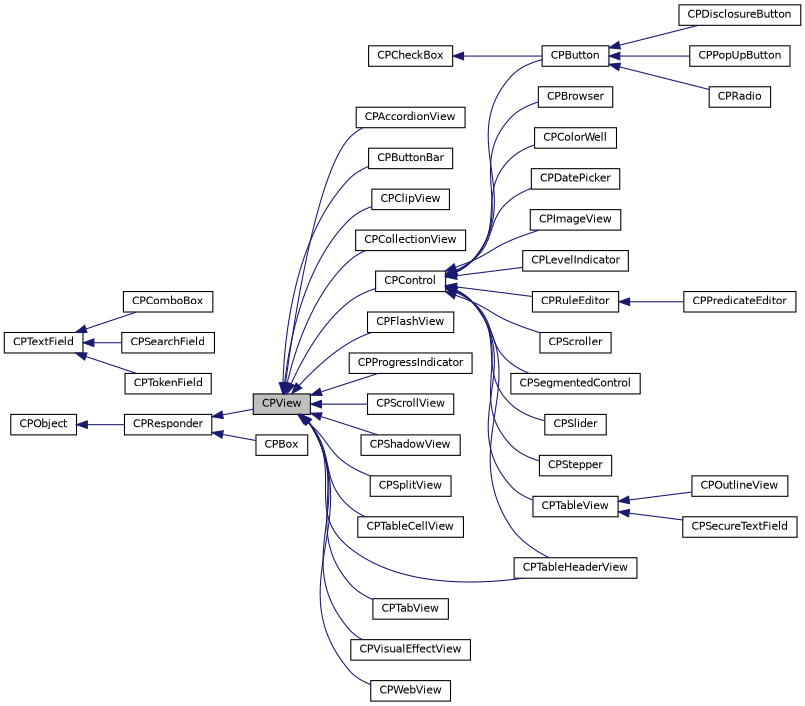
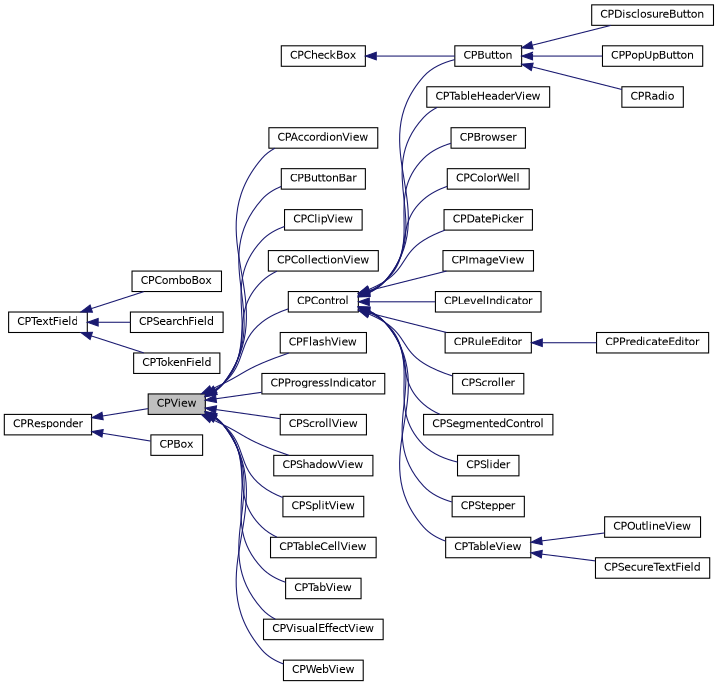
  digraph {
    rankdir=LR
    node [color=black fillcolor=white fontname=Helvetica fontsize=10 shape=record style=filled]
    edge [color=midnightblue dir=back fontname=Helvetica fontsize=10 labelfontname=Helvetica labelfontsize=10 style=solid]
    n1 [fillcolor=grey75 fontcolor=black height=0.2 label=CPView width=0.4]
    n2 [height=0.2 label=CPAccordionView width=0.4]
    n3 [height=0.2 label=CPButtonBar width=0.4]
    n4 [height=0.2 label=CPClipView width=0.4]
    n5 [height=0.2 label=CPCollectionView width=0.4]
    n6 [height=0.2 label=CPControl width=0.4]
    n7 [height=0.2 label=CPFlashView width=0.4]
    n8 [height=0.2 label=CPProgressIndicator width=0.4]
    n9 [height=0.2 label=CPScrollView width=0.4]
    n10 [height=0.2 label=CPShadowView width=0.4]
    n11 [height=0.2 label=CPSplitView width=0.4]
    n12 [height=0.2 label=CPTableCellView width=0.4]
    n13 [height=0.2 label=CPTableHeaderView width=0.4]
    n14 [height=0.2 label=CPTabView width=0.4]
    n15 [height=0.2 label=CPVisualEffectView width=0.4]
    n16 [height=0.2 label=CPWebView width=0.4]
    n17 [height=0.2 label=CPBox width=0.4]
    n18 [height=0.2 label=CPBrowser width=0.4]
    n19 [height=0.2 label=CPButton width=0.4]
    n20 [height=0.2 label=CPColorWell width=0.4]
    n21 [height=0.2 label=CPDatePicker width=0.4]
    n22 [height=0.2 label=CPImageView width=0.4]
    n23 [height=0.2 label=CPLevelIndicator width=0.4]
    n24 [height=0.2 label=CPRuleEditor width=0.4]
    n25 [height=0.2 label=CPScroller width=0.4]
    n26 [height=0.2 label=CPSegmentedControl width=0.4]
    n27 [height=0.2 label=CPSlider width=0.4]
    n28 [height=0.2 label=CPStepper width=0.4]
    n29 [height=0.2 label=CPTableView width=0.4]
    n30 [height=0.2 label=CPResponder width=0.4]
-   n31 [height=0.2 label=CPObject width=0.4]
    n32 [height=0.2 label=CPDisclosureButton width=0.4]
    n33 [height=0.2 label=CPPopUpButton width=0.4]
    n34 [height=0.2 label=CPRadio width=0.4]
    n35 [height=0.2 label=CPPredicateEditor width=0.4]
    n36 [height=0.2 label=CPOutlineView width=0.4]
    n37 [height=0.2 label=CPSecureTextField width=0.4]
    n38 [height=0.2 label=CPTextField width=0.4]
    n39 [height=0.2 label=CPComboBox width=0.4]
    n40 [height=0.2 label=CPSearchField width=0.4]
    n41 [height=0.2 label=CPTokenField width=0.4]
    n42 [height=0.2 label=CPCheckBox width=0.4]
    n1 -> n2
    n1 -> n3
    n1 -> n4
    n1 -> n5
    n1 -> n6
    n1 -> n7
    n1 -> n8
    n1 -> n9
    n1 -> n10
    n1 -> n11
    n1 -> n12
-   n1 -> n13
    n1 -> n14
    n1 -> n15
    n1 -> n16
    n6 -> n13
    n6 -> n18
    n6 -> n19
    n6 -> n20
    n6 -> n21
    n6 -> n22
    n6 -> n23
    n6 -> n24
    n6 -> n25
    n6 -> n26
    n6 -> n27
    n6 -> n28
    n6 -> n29
    n19 -> n32
    n19 -> n33
    n19 -> n34
    n24 -> n35
    n29 -> n36
    n29 -> n37
    n30 -> n1
    n30 -> n17
-   n31 -> n30
    n38 -> n39
    n38 -> n40
    n38 -> n41
    n42 -> n19
  }
